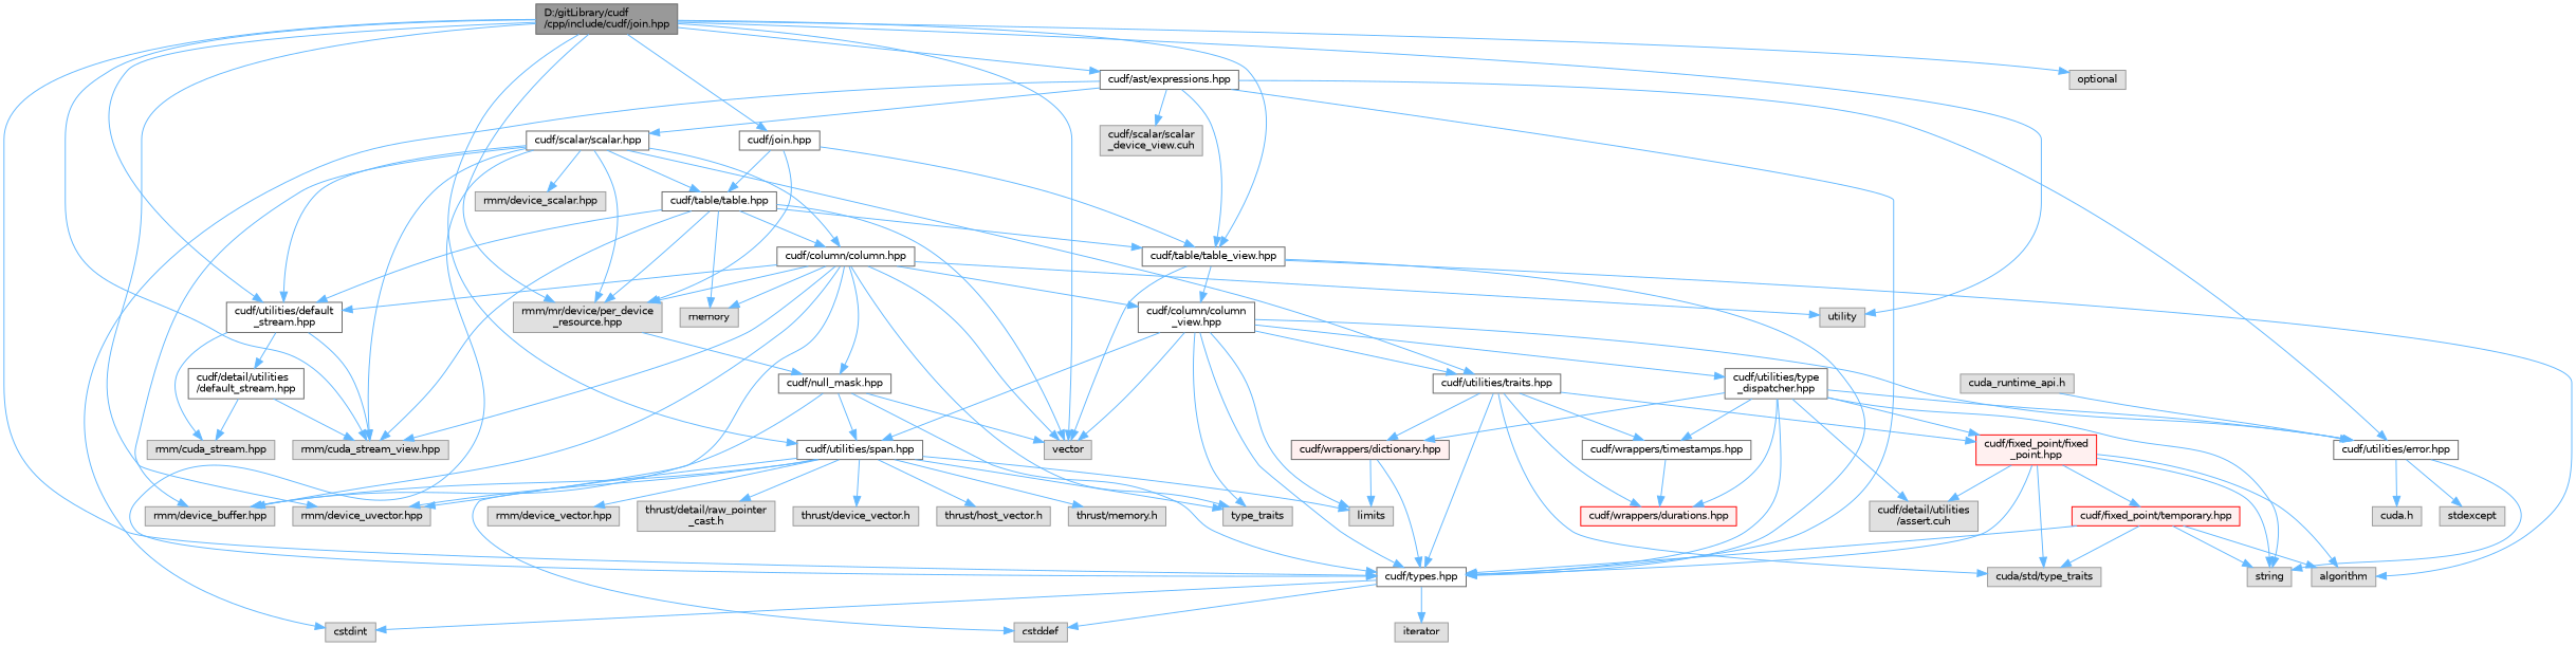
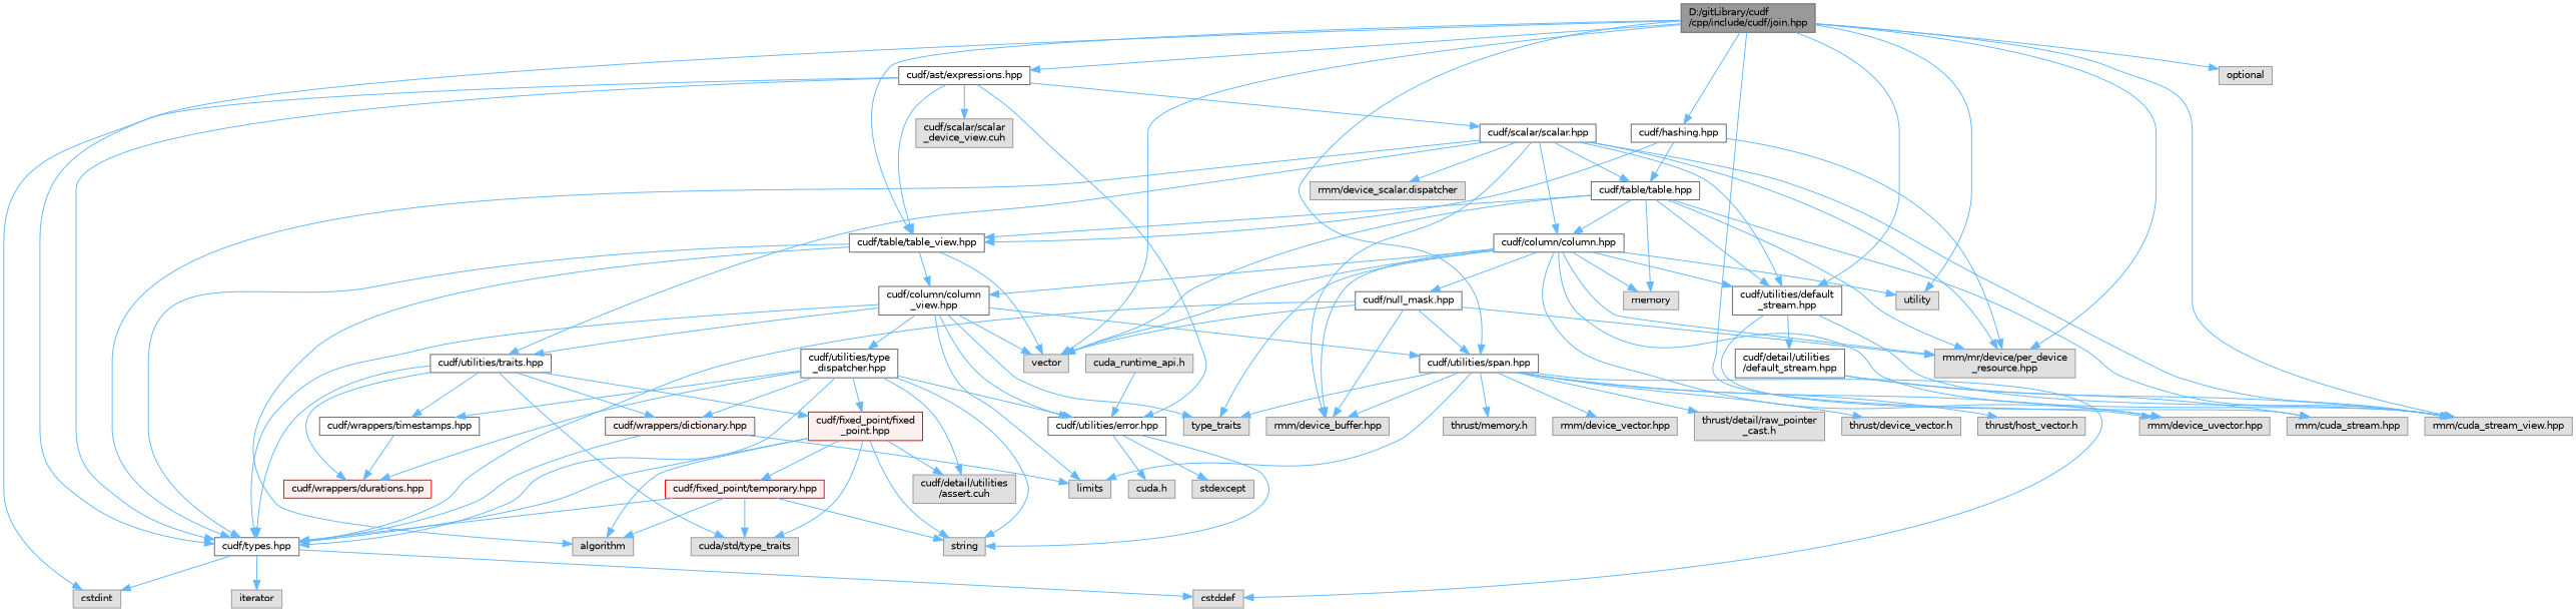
  digraph {
    node [color=grey60 fillcolor="#E0E0E0" fontname=Helvetica fontsize=10 shape=box style=filled]
    edge [color=steelblue1 fontname=Helvetica fontsize=10 labelfontname=Helvetica labelfontsize=10 style=solid]
    n1 [color=gray40 fillcolor=grey60 fontcolor=black height=0.2 label="D:/gitLibrary/cudf\l/cpp/include/cudf/join.hpp" width=0.4]
    n2 [color=grey40 fillcolor=white height=0.2 label="cudf/ast/expressions.hpp" width=0.4]
    n3 [color=grey40 fillcolor=white height=0.2 label="cudf/types.hpp" width=0.4]
    n4 [color=grey40 fillcolor=white height=0.2 label="cudf/utilities/span.hpp" width=0.4]
    n5 [height=0.2 label="rmm/device_uvector.hpp" width=0.4]
    n6 [height=0.2 label=vector width=0.4]
    n7 [height=0.2 label="rmm/mr/device/per_device\l_resource.hpp" width=0.4]
    n8 [color=grey40 fillcolor=white height=0.2 label="cudf/utilities/default\l_stream.hpp" width=0.4]
    n9 [height=0.2 label="rmm/cuda_stream_view.hpp" width=0.4]
    n10 [height=0.2 label=utility width=0.4]
    n11 [color=grey40 fillcolor=white height=0.2 label="cudf/table/table_view.hpp" width=0.4]
-   n12 [color=grey40 fillcolor=white height=0.2 label="cudf/join.hpp" width=0.4]
+   n12 [color=grey40 fillcolor=white height=0.2 label="cudf/hashing.hpp" width=0.4]
    n13 [height=0.2 label=optional width=0.4]
    n14 [color=grey40 fillcolor=white height=0.2 label="cudf/scalar/scalar.hpp" width=0.4]
    n15 [height=0.2 label=cstdint width=0.4]
    n16 [color=grey40 fillcolor=white height=0.2 label="cudf/utilities/error.hpp" width=0.4]
    n17 [height=0.2 label="cudf/scalar/scalar\l_device_view.cuh" width=0.4]
    n18 [height=0.2 label=cstddef width=0.4]
    n19 [height=0.2 label=iterator width=0.4]
    n20 [height=0.2 label="rmm/device_buffer.hpp" width=0.4]
    n21 [height=0.2 label=type_traits width=0.4]
    n22 [height=0.2 label=limits width=0.4]
    n23 [height=0.2 label="rmm/device_vector.hpp" width=0.4]
    n24 [height=0.2 label="thrust/detail/raw_pointer\l_cast.h" width=0.4]
    n25 [height=0.2 label="thrust/device_vector.h" width=0.4]
    n26 [height=0.2 label="thrust/host_vector.h" width=0.4]
    n27 [height=0.2 label="thrust/memory.h" width=0.4]
    n28 [color=grey40 fillcolor=white height=0.2 label="cudf/detail/utilities\l/default_stream.hpp" width=0.4]
    n29 [height=0.2 label="rmm/cuda_stream.hpp" width=0.4]
    n30 [color=grey40 fillcolor=white height=0.2 label="cudf/column/column\l_view.hpp" width=0.4]
    n31 [height=0.2 label=algorithm width=0.4]
    n32 [color=grey40 fillcolor=white height=0.2 label="cudf/table/table.hpp" width=0.4]
    n33 [color=grey40 fillcolor=white height=0.2 label="cudf/column/column.hpp" width=0.4]
    n34 [color=grey40 fillcolor=white height=0.2 label="cudf/utilities/traits.hpp" width=0.4]
-   n35 [height=0.2 label="rmm/device_scalar.hpp" width=0.4]
+   n35 [height=0.2 label="rmm/device_scalar.dispatcher" width=0.4]
    n36 [height=0.2 label="cuda.h" width=0.4]
    n37 [height=0.2 label=stdexcept width=0.4]
    n38 [height=0.2 label=string width=0.4]
    n39 [color=grey40 fillcolor=white height=0.2 label="cudf/null_mask.hpp" width=0.4]
    n40 [height=0.2 label=memory width=0.4]
    n41 [color=red fillcolor="#FFF0F0" height=0.2 label="cudf/fixed_point/fixed\l_point.hpp" width=0.4]
    n42 [height=0.2 label="cuda/std/type_traits" width=0.4]
    n43 [color=grey40 fillcolor="#FFF0F0" height=0.2 label="cudf/wrappers/dictionary.hpp" width=0.4]
    n44 [color=red fillcolor="#FFF0F0" height=0.2 label="cudf/wrappers/durations.hpp" width=0.4]
    n45 [color=grey40 fillcolor=white height=0.2 label="cudf/wrappers/timestamps.hpp" width=0.4]
    n46 [color=grey40 fillcolor=white height=0.2 label="cudf/utilities/type\l_dispatcher.hpp" width=0.4]
    n47 [height=0.2 label="cudf/detail/utilities\l/assert.cuh" width=0.4]
    n48 [height=0.2 label="cuda_runtime_api.h" width=0.4]
    n49 [color=red fillcolor="#FFF0F0" height=0.2 label="cudf/fixed_point/temporary.hpp" width=0.4]
    n1 -> n2
    n1 -> n3
    n1 -> n4
    n1 -> n5
    n1 -> n6
    n1 -> n7
    n1 -> n8
    n1 -> n9
    n1 -> n10
    n1 -> n11
    n1 -> n12
    n1 -> n13
    n2 -> n3
    n2 -> n11
    n2 -> n14
    n2 -> n15
    n2 -> n16
    n2 -> n17
    n3 -> n15
    n3 -> n18
    n3 -> n19
    n4 -> n5
    n4 -> n18
    n4 -> n20
    n4 -> n21
    n4 -> n22
    n4 -> n23
    n4 -> n24
    n4 -> n25
    n4 -> n26
    n4 -> n27
    n8 -> n9
    n8 -> n28
    n8 -> n29
    n11 -> n3
    n11 -> n6
    n11 -> n30
    n11 -> n31
    n12 -> n7
    n12 -> n11
    n12 -> n32
    n14 -> n3
    n14 -> n7
    n14 -> n8
    n14 -> n9
    n14 -> n20
    n14 -> n32
    n14 -> n33
    n14 -> n34
    n14 -> n35
    n16 -> n36
    n16 -> n37
    n16 -> n38
    n28 -> n9
    n28 -> n29
    n30 -> n3
    n30 -> n4
    n30 -> n6
    n30 -> n16
    n30 -> n21
    n30 -> n22
    n30 -> n34
    n30 -> n46
    n32 -> n6
    n32 -> n7
    n32 -> n8
    n32 -> n9
    n32 -> n11
    n32 -> n33
    n32 -> n40
    n33 -> n5
    n33 -> n6
    n33 -> n7
    n33 -> n8
    n33 -> n9
    n33 -> n10
    n33 -> n20
    n33 -> n21
    n33 -> n30
    n33 -> n39
    n33 -> n40
    n34 -> n3
    n34 -> n41
    n34 -> n42
    n34 -> n43
    n34 -> n44
    n34 -> n45
    n39 -> n3
    n39 -> n4
    n39 -> n6
-   n7 -> n39
+   n39 -> n7
    n39 -> n20
    n41 -> n3
    n41 -> n31
    n41 -> n38
    n41 -> n42
    n41 -> n47
    n41 -> n49
    n43 -> n3
    n43 -> n22
    n45 -> n44
    n46 -> n3
    n46 -> n16
    n46 -> n38
    n46 -> n41
    n46 -> n43
    n46 -> n44
    n46 -> n45
    n46 -> n47
    n48 -> n16
    n49 -> n3
    n49 -> n31
    n49 -> n38
    n49 -> n42
  }
